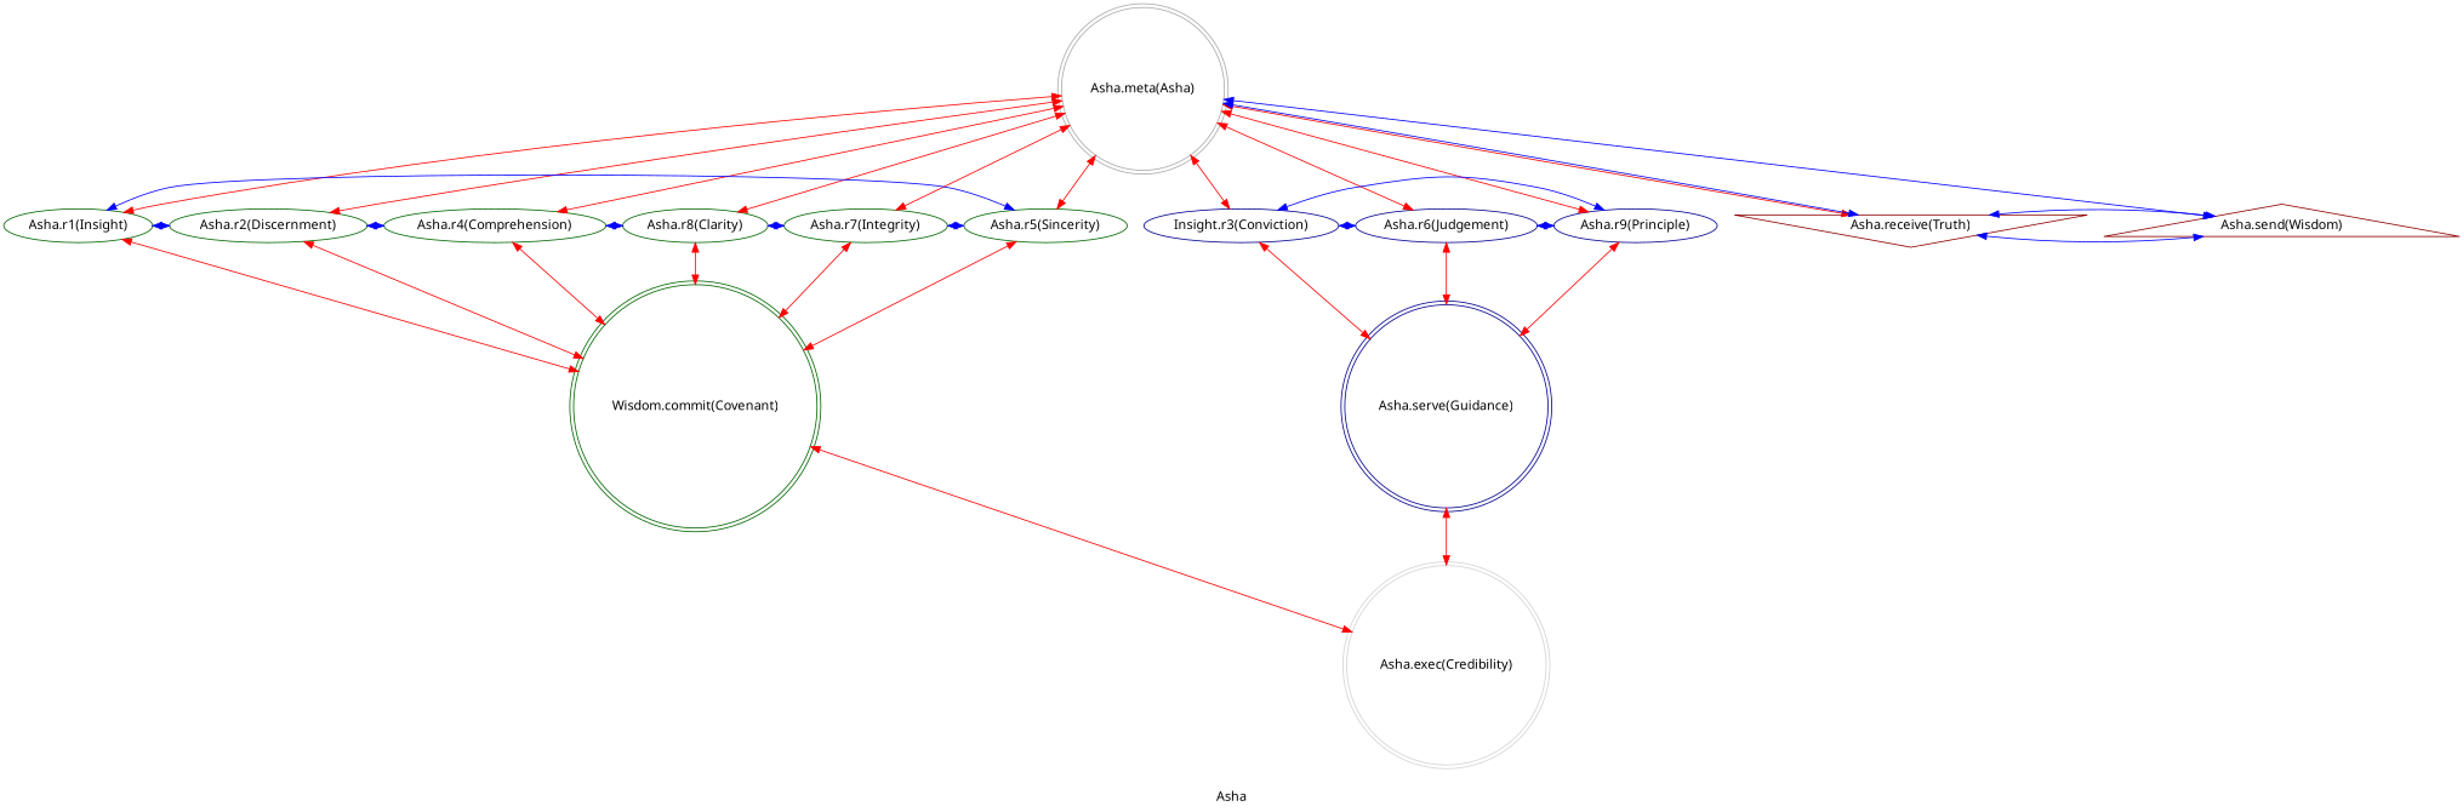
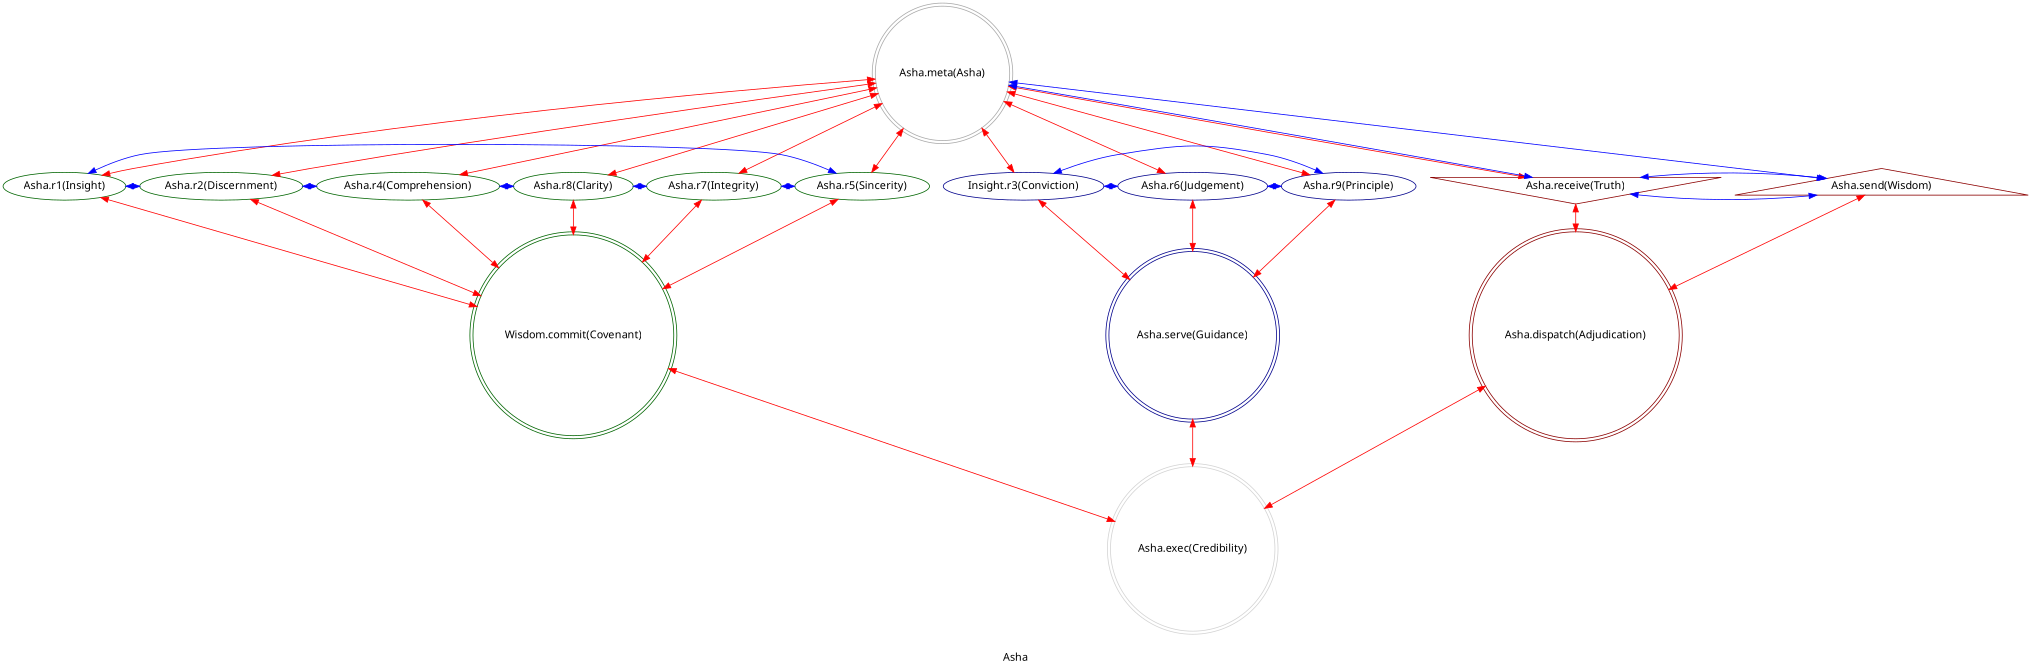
  strict digraph {
    fontname="Noto Sans"
    label=Asha
    node [color=darkgreen fontname="Noto Sans"]
    edge [color=red dir=both fontname="Noto Sans"]
    n1 [color=darkgray label="Asha.meta(Asha)" shape=doublecircle]
    n2 [label="Asha.r1(Insight)"]
    n3 [label="Asha.r2(Discernment)"]
    n4 [label="Asha.r4(Comprehension)"]
    n5 [label="Asha.r8(Clarity)"]
    n6 [label="Asha.r7(Integrity)"]
    n7 [label="Asha.r5(Sincerity)"]
    n8 [color=darkblue label="Insight.r3(Conviction)"]
    n9 [color=darkblue label="Asha.r6(Judgement)"]
    n10 [color=darkblue label="Asha.r9(Principle)"]
    n11 [color=darkred label="Asha.receive(Truth)" shape=invtriangle]
    n12 [color=darkred label="Asha.send(Wisdom)" shape=triangle]
+   n13 [color=darkred label="Asha.dispatch(Adjudication)" shape=doublecircle]
    n14 [label="Wisdom.commit(Covenant)" shape=doublecircle]
    n15 [color=darkblue label="Asha.serve(Guidance)" shape=doublecircle]
    n16 [color=lightgray label="Asha.exec(Credibility)" shape=doublecircle]
    subgraph sub_1 {
      rank=same
      n1
    }
    subgraph sub_2 {
      rank=same
      n2
      n3
      n4
      n5
      n6
      n7
      n8
      n9
      n10
      n11
      n12
    }
    subgraph sub_3 {
      rank=same
+     n13
      n14
      n15
    }
    subgraph sub_4 {
      rank=same
      n16
    }
    n1 -> n2
    n1 -> n3
    n1 -> n4
    n1 -> n5
    n1 -> n6
    n1 -> n7
    n1 -> n8
    n1 -> n9
    n1 -> n10
    n1 -> n11
    n1 -> n12 [color=blue]
    n2 -> n3 [color=blue]
    n2 -> n14
    n3 -> n4 [color=blue]
    n3 -> n14
    n4 -> n5 [color=blue]
    n4 -> n14
    n5 -> n6 [color=blue]
    n5 -> n14
    n6 -> n7 [color=blue]
    n6 -> n14
    n7 -> n2 [color=blue]
    n7 -> n14
    n8 -> n9 [color=blue]
    n8 -> n15
    n9 -> n10 [color=blue]
    n9 -> n15
    n10 -> n8 [color=blue]
    n10 -> n15
    n11 -> n1 [color=blue]
    n11 -> n12 [color=blue]
+   n11 -> n13
    n12 -> n11 [color=blue]
+   n12 -> n13
+   n13 -> n16
    n14 -> n16
    n15 -> n16
  }
